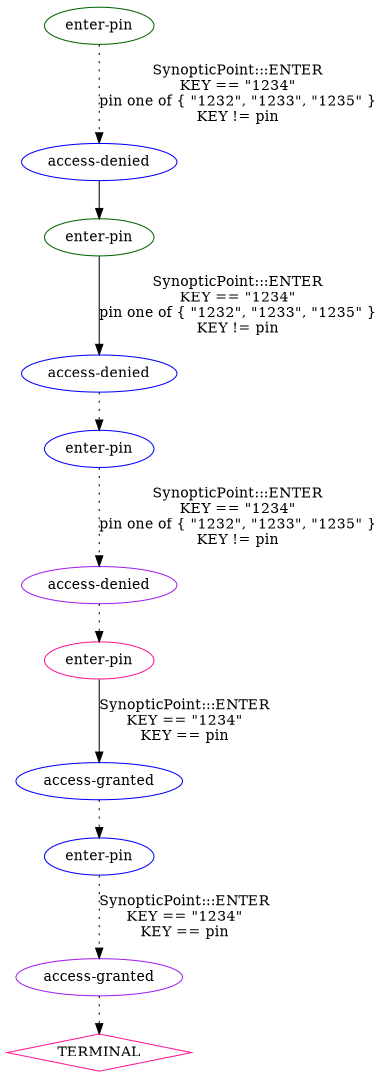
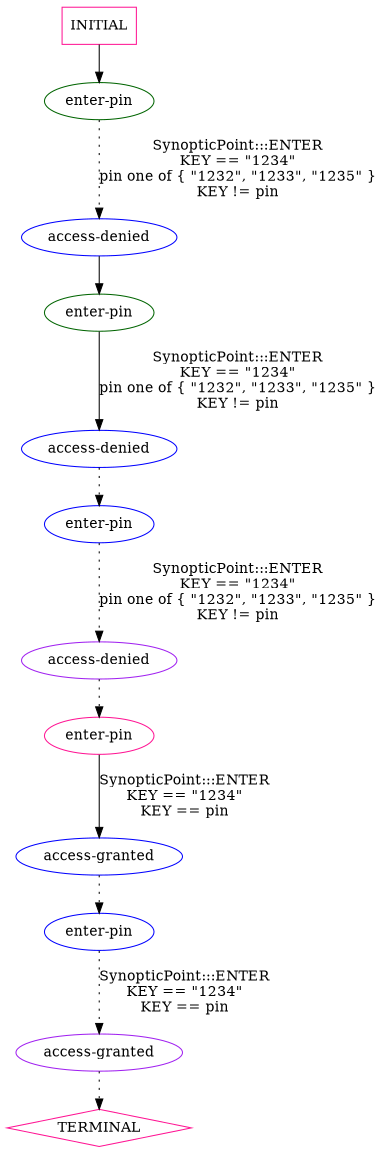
  digraph {
    node [color=blue]
    edge [style=dotted]
    n1 [label="access-denied"]
    n2 [label="enter-pin" color=darkgreen]
    n3 [label="access-denied"]
    n4 [label="enter-pin"]
    n5 [label="access-denied" color=purple]
    n6 [label="enter-pin" color=deeppink]
    n7 [label="access-granted"]
    n8 [label="enter-pin"]
    n9 [label="access-granted" color=purple]
    n10 [label=TERMINAL shape=diamond color=deeppink]
    n11 [label="enter-pin" color=darkgreen]
+   n12 [label=INITIAL shape=box color=deeppink]
    n1 -> n2 [style=solid]
    n2 -> n3 [label="SynopticPoint:::ENTER\nKEY == \"1234\"\npin one of { \"1232\", \"1233\", \"1235\" }\nKEY != pin\n" style=solid]
    n3 -> n4
    n4 -> n5 [label="SynopticPoint:::ENTER\nKEY == \"1234\"\npin one of { \"1232\", \"1233\", \"1235\" }\nKEY != pin\n"]
    n5 -> n6
    n6 -> n7 [label="SynopticPoint:::ENTER\nKEY == \"1234\"\nKEY == pin\n" style=solid]
    n7 -> n8
    n8 -> n9 [label="SynopticPoint:::ENTER\nKEY == \"1234\"\nKEY == pin\n"]
    n9 -> n10
    n11 -> n1 [label="SynopticPoint:::ENTER\nKEY == \"1234\"\npin one of { \"1232\", \"1233\", \"1235\" }\nKEY != pin\n"]
+   n12 -> n11 [style=solid]
  }
